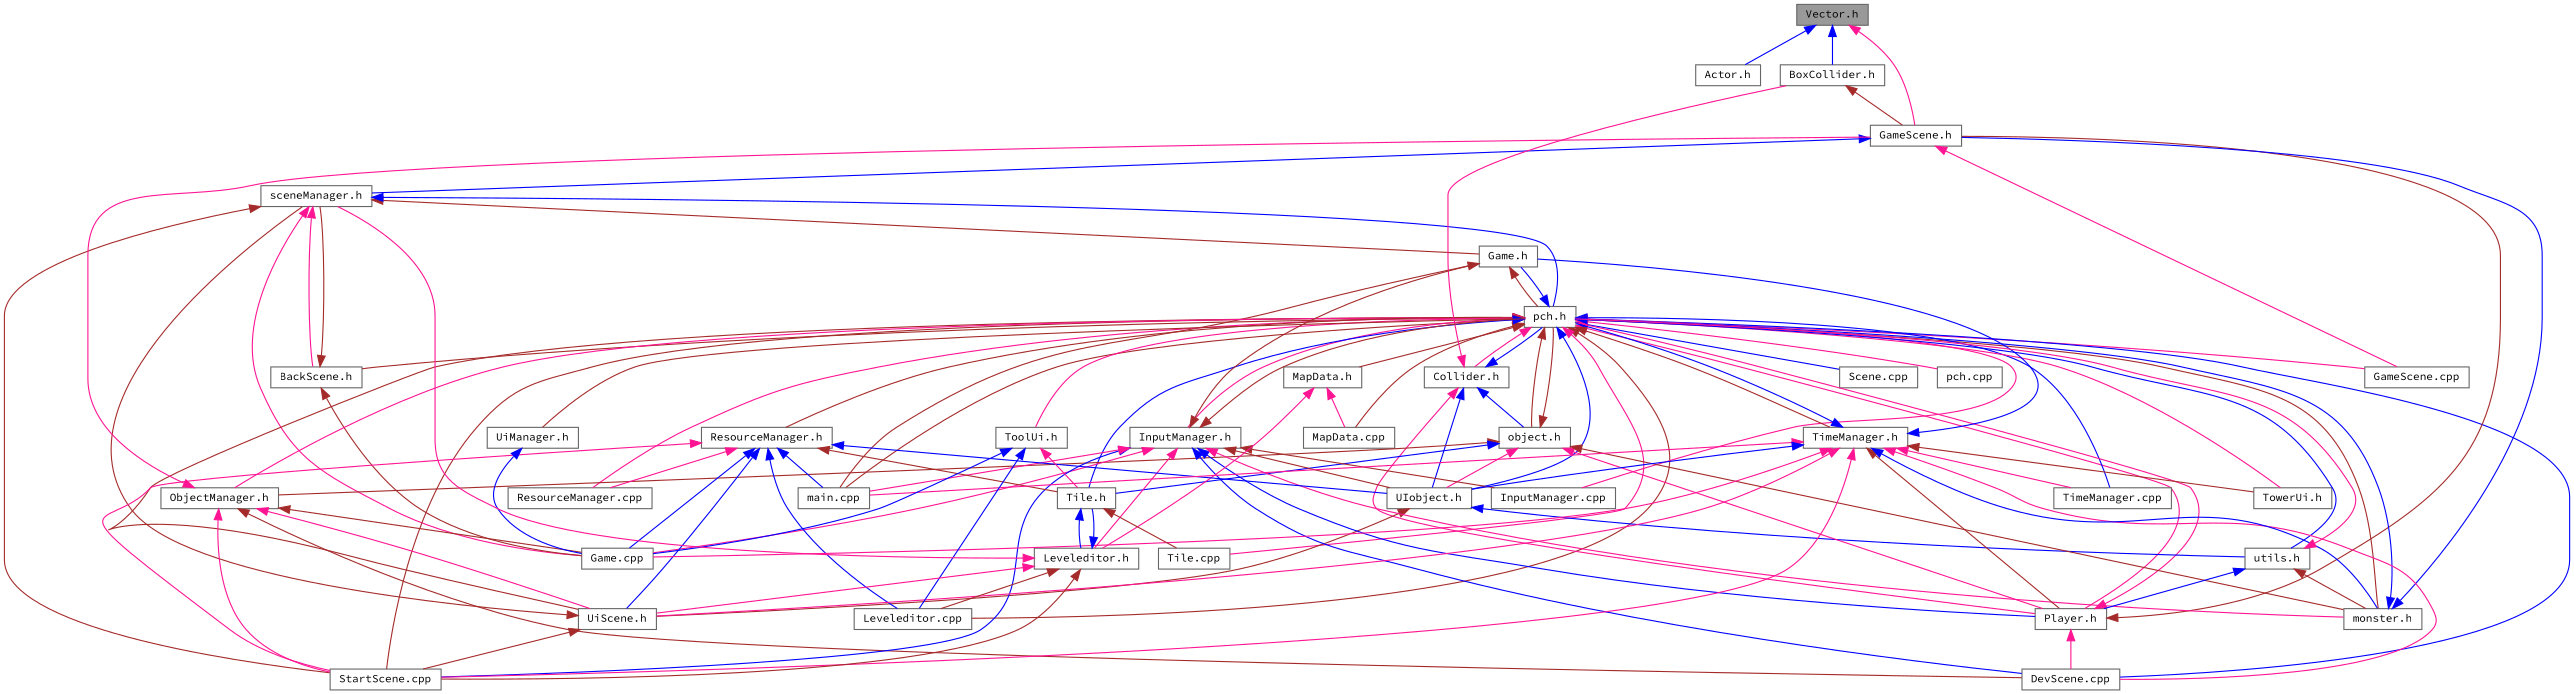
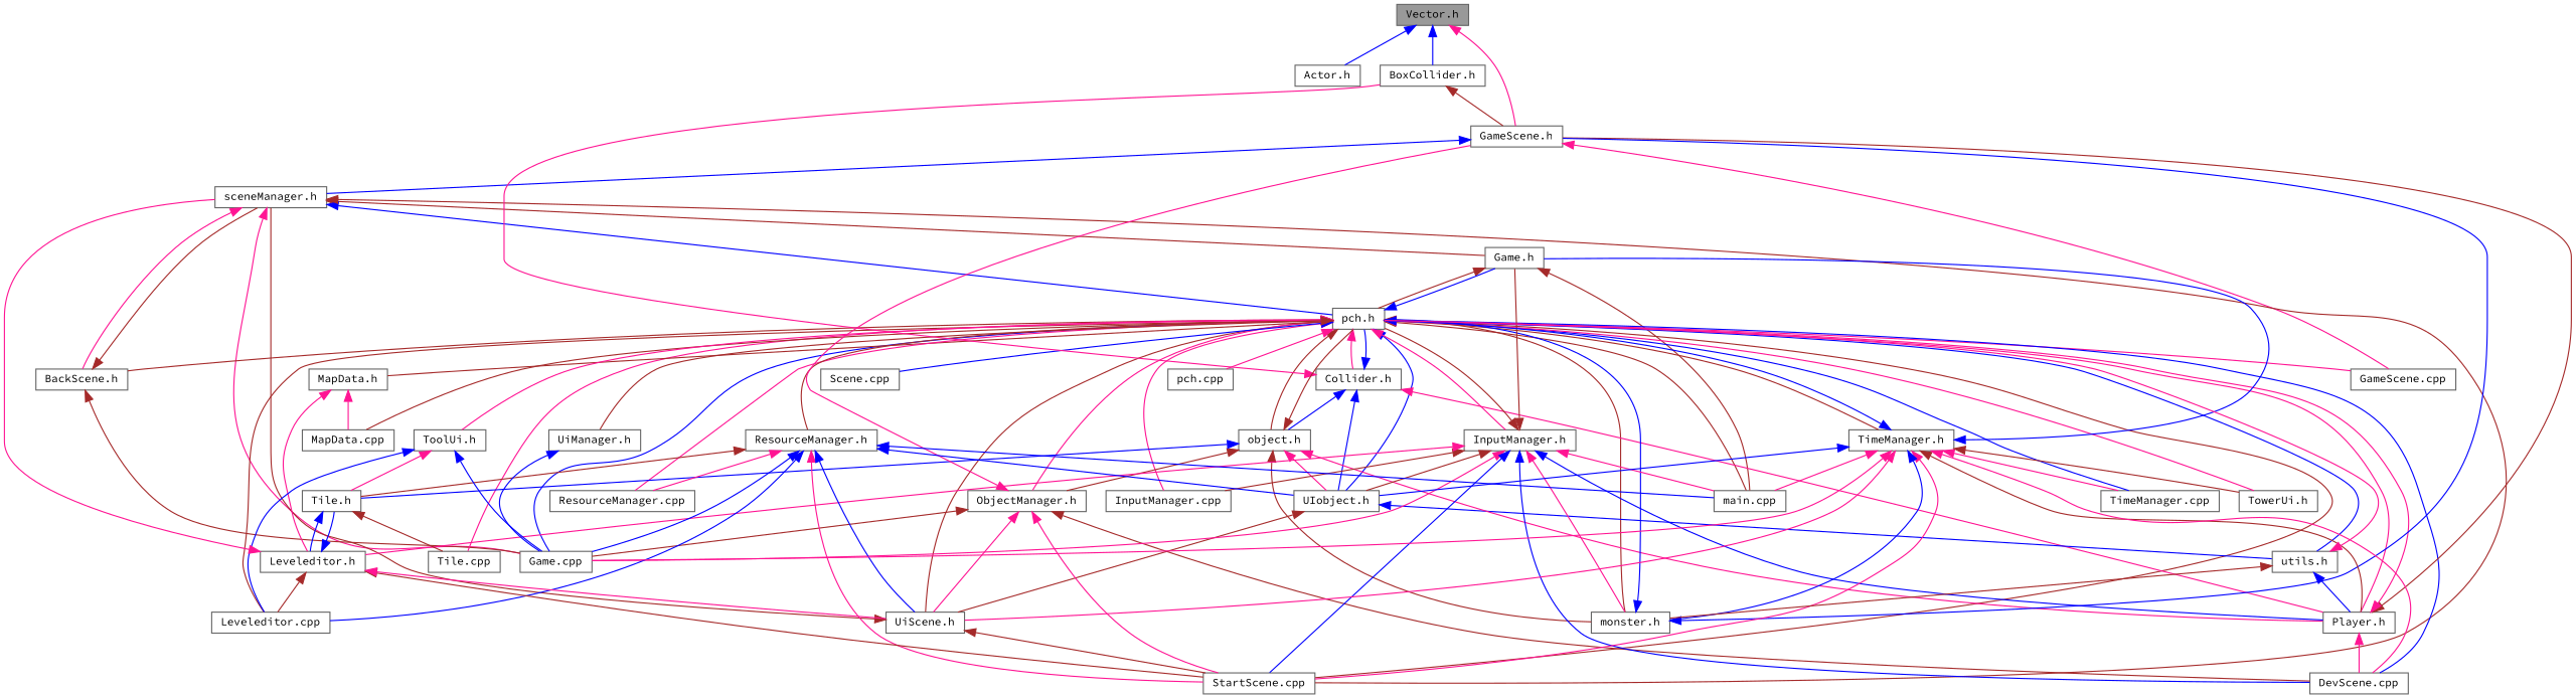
  digraph {
    fontname="Source Code Pro"
    node [color=grey40 fillcolor=white fontname="Source Code Pro" fontsize=10 shape=box style=filled]
    edge [color=deeppink dir=back fontname="Source Code Pro" fontsize=10 labelfontname=Helvetica labelfontsize=10 style=solid]
    n1 [color=gray40 fillcolor=grey60 fontcolor=black height=0.2 label="Vector.h" width=0.4]
    n2 [height=0.2 label="Actor.h" width=0.4]
    n3 [height=0.2 label="BoxCollider.h" width=0.4]
    n4 [height=0.2 label="GameScene.h" width=0.4]
    n5 [height=0.2 label="GameScene.cpp" width=0.4]
    n6 [height=0.2 label="sceneManager.h" width=0.4]
    n7 [height=0.2 label="BackScene.h" width=0.4]
    n8 [height=0.2 label="Game.cpp" width=0.4]
    n9 [height=0.2 label="Game.h" width=0.4]
    n10 [height=0.2 label="pch.h" width=0.4]
    n11 [height=0.2 label="StartScene.cpp" width=0.4]
    n12 [height=0.2 label="main.cpp" width=0.4]
    n13 [height=0.2 label="Collider.h" width=0.4]
    n14 [height=0.2 label="Player.h" width=0.4]
    n15 [height=0.2 label="DevScene.cpp" width=0.4]
    n16 [height=0.2 label="UIobject.h" width=0.4]
    n17 [height=0.2 label="UiScene.h" width=0.4]
    n18 [height=0.2 label="object.h" width=0.4]
    n19 [height=0.2 label="ObjectManager.h" width=0.4]
    n20 [height=0.2 label="Leveleditor.cpp" width=0.4]
    n21 [height=0.2 label="Tile.cpp" width=0.4]
    n22 [height=0.2 label="monster.h" width=0.4]
    n23 [height=0.2 label="InputManager.cpp" width=0.4]
    n24 [height=0.2 label="InputManager.h" width=0.4]
    n25 [height=0.2 label="MapData.cpp" width=0.4]
    n26 [height=0.2 label="MapData.h" width=0.4]
    n27 [height=0.2 label="ResourceManager.cpp" width=0.4]
    n28 [height=0.2 label="ResourceManager.h" width=0.4]
    n29 [height=0.2 label="Scene.cpp" width=0.4]
    n30 [height=0.2 label="TimeManager.cpp" width=0.4]
    n31 [height=0.2 label="TimeManager.h" width=0.4]
    n32 [height=0.2 label="TowerUi.h" width=0.4]
    n33 [height=0.2 label="ToolUi.h" width=0.4]
    n34 [height=0.2 label="UiManager.h" width=0.4]
    n35 [height=0.2 label="pch.cpp" width=0.4]
    n36 [height=0.2 label="utils.h" width=0.4]
    n37 [height=0.2 label="Tile.h" width=0.4]
    n38 [height=0.2 label="Leveleditor.h" width=0.4]
    n1 -> n2 [color=blue]
    n1 -> n3 [color=blue]
    n1 -> n4
    n3 -> n4 [color=brown]
    n4 -> n5
    n4 -> n6 [color=blue]
    n6 -> n7
    n6 -> n8
    n6 -> n9 [color=brown]
    n6 -> n10 [color=blue]
    n6 -> n11 [color=brown]
    n7 -> n6 [color=brown]
    n7 -> n8 [color=brown]
    n9 -> n10 [color=brown]
    n9 -> n12 [color=brown]
    n10 -> n5
    n10 -> n7 [color=brown]
-   n10 -> n37 [color=blue]
+   n10 -> n8 [color=blue]
    n10 -> n9 [color=blue]
    n10 -> n11 [color=brown]
    n10 -> n12 [color=brown]
    n10 -> n13
    n10 -> n14
    n10 -> n15 [color=blue]
    n10 -> n16 [color=blue]
    n10 -> n17 [color=brown]
    n10 -> n18 [color=brown]
    n10 -> n19
    n10 -> n20 [color=brown]
    n10 -> n21
    n10 -> n22 [color=brown]
    n10 -> n23
    n10 -> n24
    n10 -> n25 [color=brown]
    n10 -> n26 [color=brown]
    n10 -> n27
    n10 -> n28 [color=brown]
    n10 -> n29 [color=blue]
    n10 -> n30 [color=blue]
    n10 -> n31 [color=brown]
    n10 -> n32
    n10 -> n33
    n10 -> n34 [color=brown]
    n10 -> n35
    n10 -> n36 [color=blue]
    n13 -> n3
    n13 -> n10 [color=blue]
    n13 -> n14
    n13 -> n16 [color=blue]
    n13 -> n18 [color=blue]
    n14 -> n4 [color=brown]
    n14 -> n10
    n14 -> n15
    n16 -> n17 [color=brown]
    n16 -> n36 [color=blue]
    n17 -> n6 [color=brown]
    n17 -> n11 [color=brown]
    n18 -> n10 [color=brown]
    n18 -> n14
    n18 -> n16
    n18 -> n19 [color=brown]
    n18 -> n22 [color=brown]
    n18 -> n37 [color=blue]
    n19 -> n4
    n19 -> n8 [color=brown]
    n19 -> n11
    n19 -> n15 [color=brown]
    n19 -> n17
    n22 -> n4 [color=blue]
    n22 -> n10 [color=blue]
    n24 -> n8
    n24 -> n9 [color=brown]
    n24 -> n10 [color=brown]
    n24 -> n11 [color=blue]
    n24 -> n12
    n24 -> n14 [color=blue]
    n24 -> n15 [color=blue]
    n24 -> n16 [color=brown]
    n24 -> n22
    n24 -> n23 [color=brown]
    n24 -> n38
    n26 -> n25
    n26 -> n38
    n28 -> n8 [color=blue]
    n28 -> n11
    n28 -> n12 [color=blue]
    n28 -> n16 [color=blue]
    n28 -> n17 [color=blue]
    n28 -> n20 [color=blue]
    n28 -> n27
    n28 -> n37 [color=brown]
    n31 -> n8
    n31 -> n9 [color=blue]
    n31 -> n10 [color=blue]
    n31 -> n11
    n31 -> n12
    n31 -> n14 [color=brown]
    n31 -> n15
    n31 -> n16 [color=blue]
    n31 -> n17
    n31 -> n22 [color=blue]
    n31 -> n30
    n31 -> n32 [color=brown]
    n33 -> n8 [color=blue]
    n33 -> n20 [color=blue]
    n33 -> n37
    n34 -> n8 [color=blue]
    n36 -> n10
    n36 -> n14 [color=blue]
    n36 -> n22 [color=brown]
    n37 -> n21 [color=brown]
    n37 -> n38 [color=blue]
    n38 -> n6
    n38 -> n11 [color=brown]
    n38 -> n17
    n38 -> n20 [color=brown]
    n38 -> n37 [color=blue]
  }
